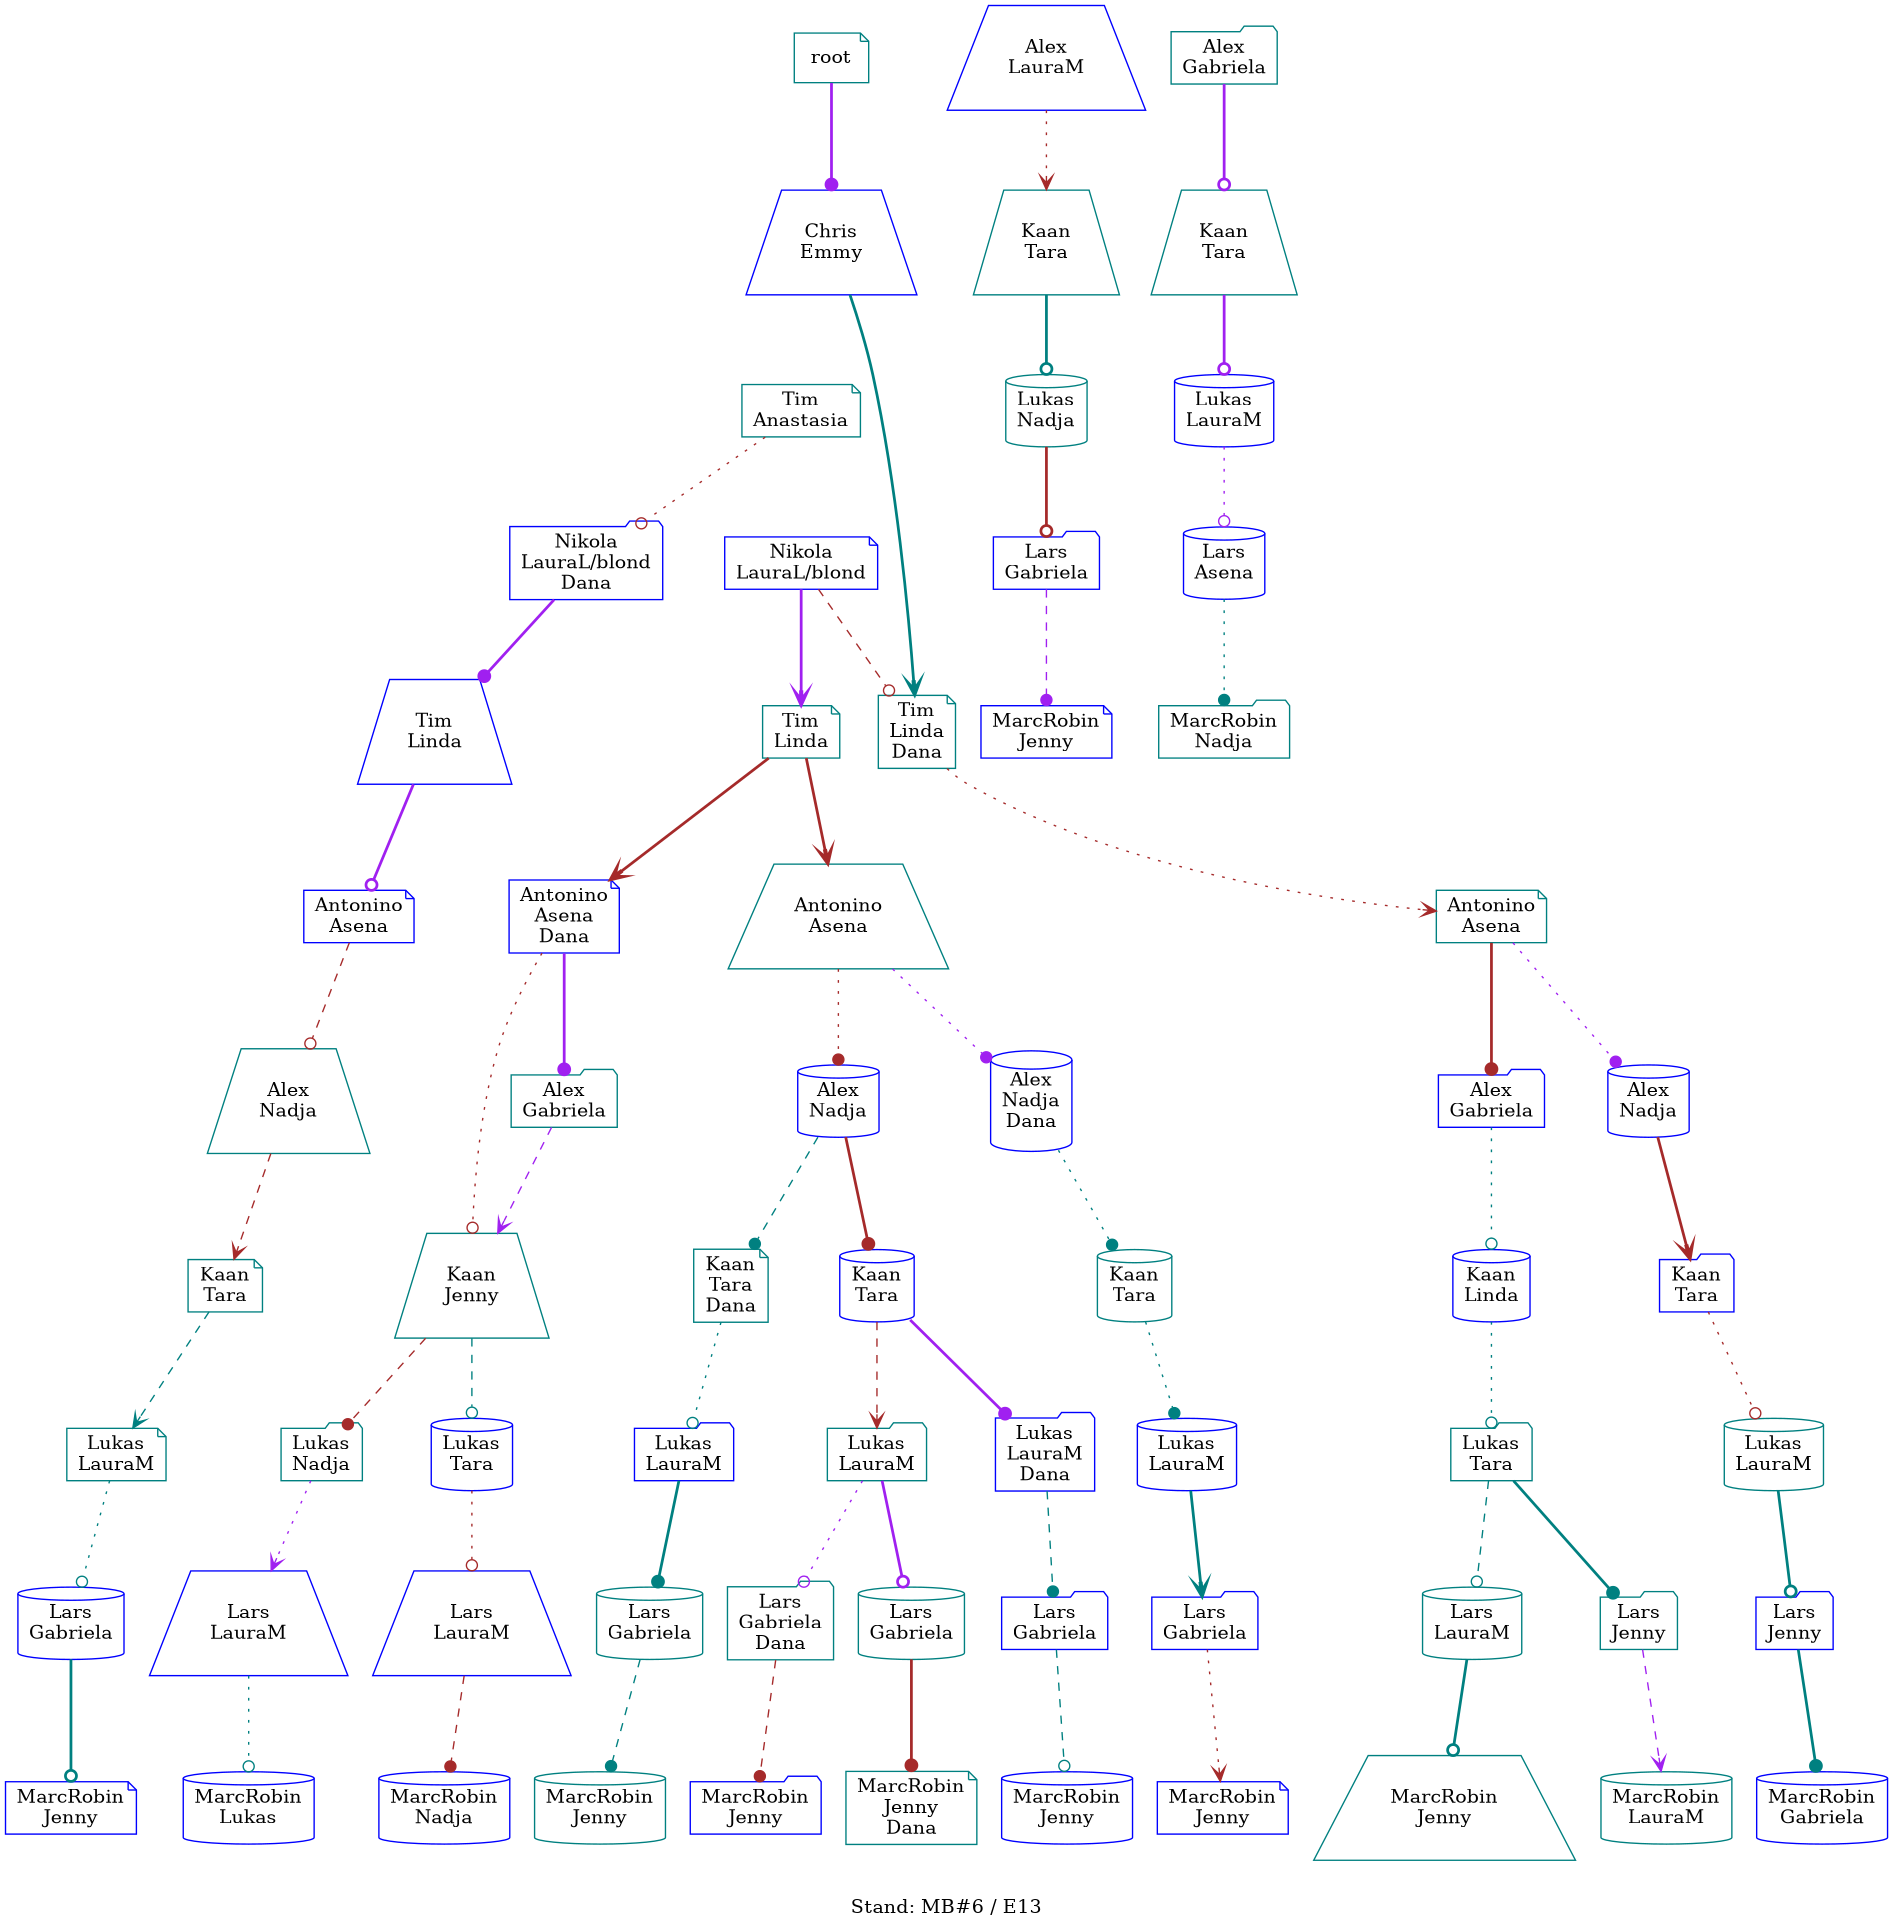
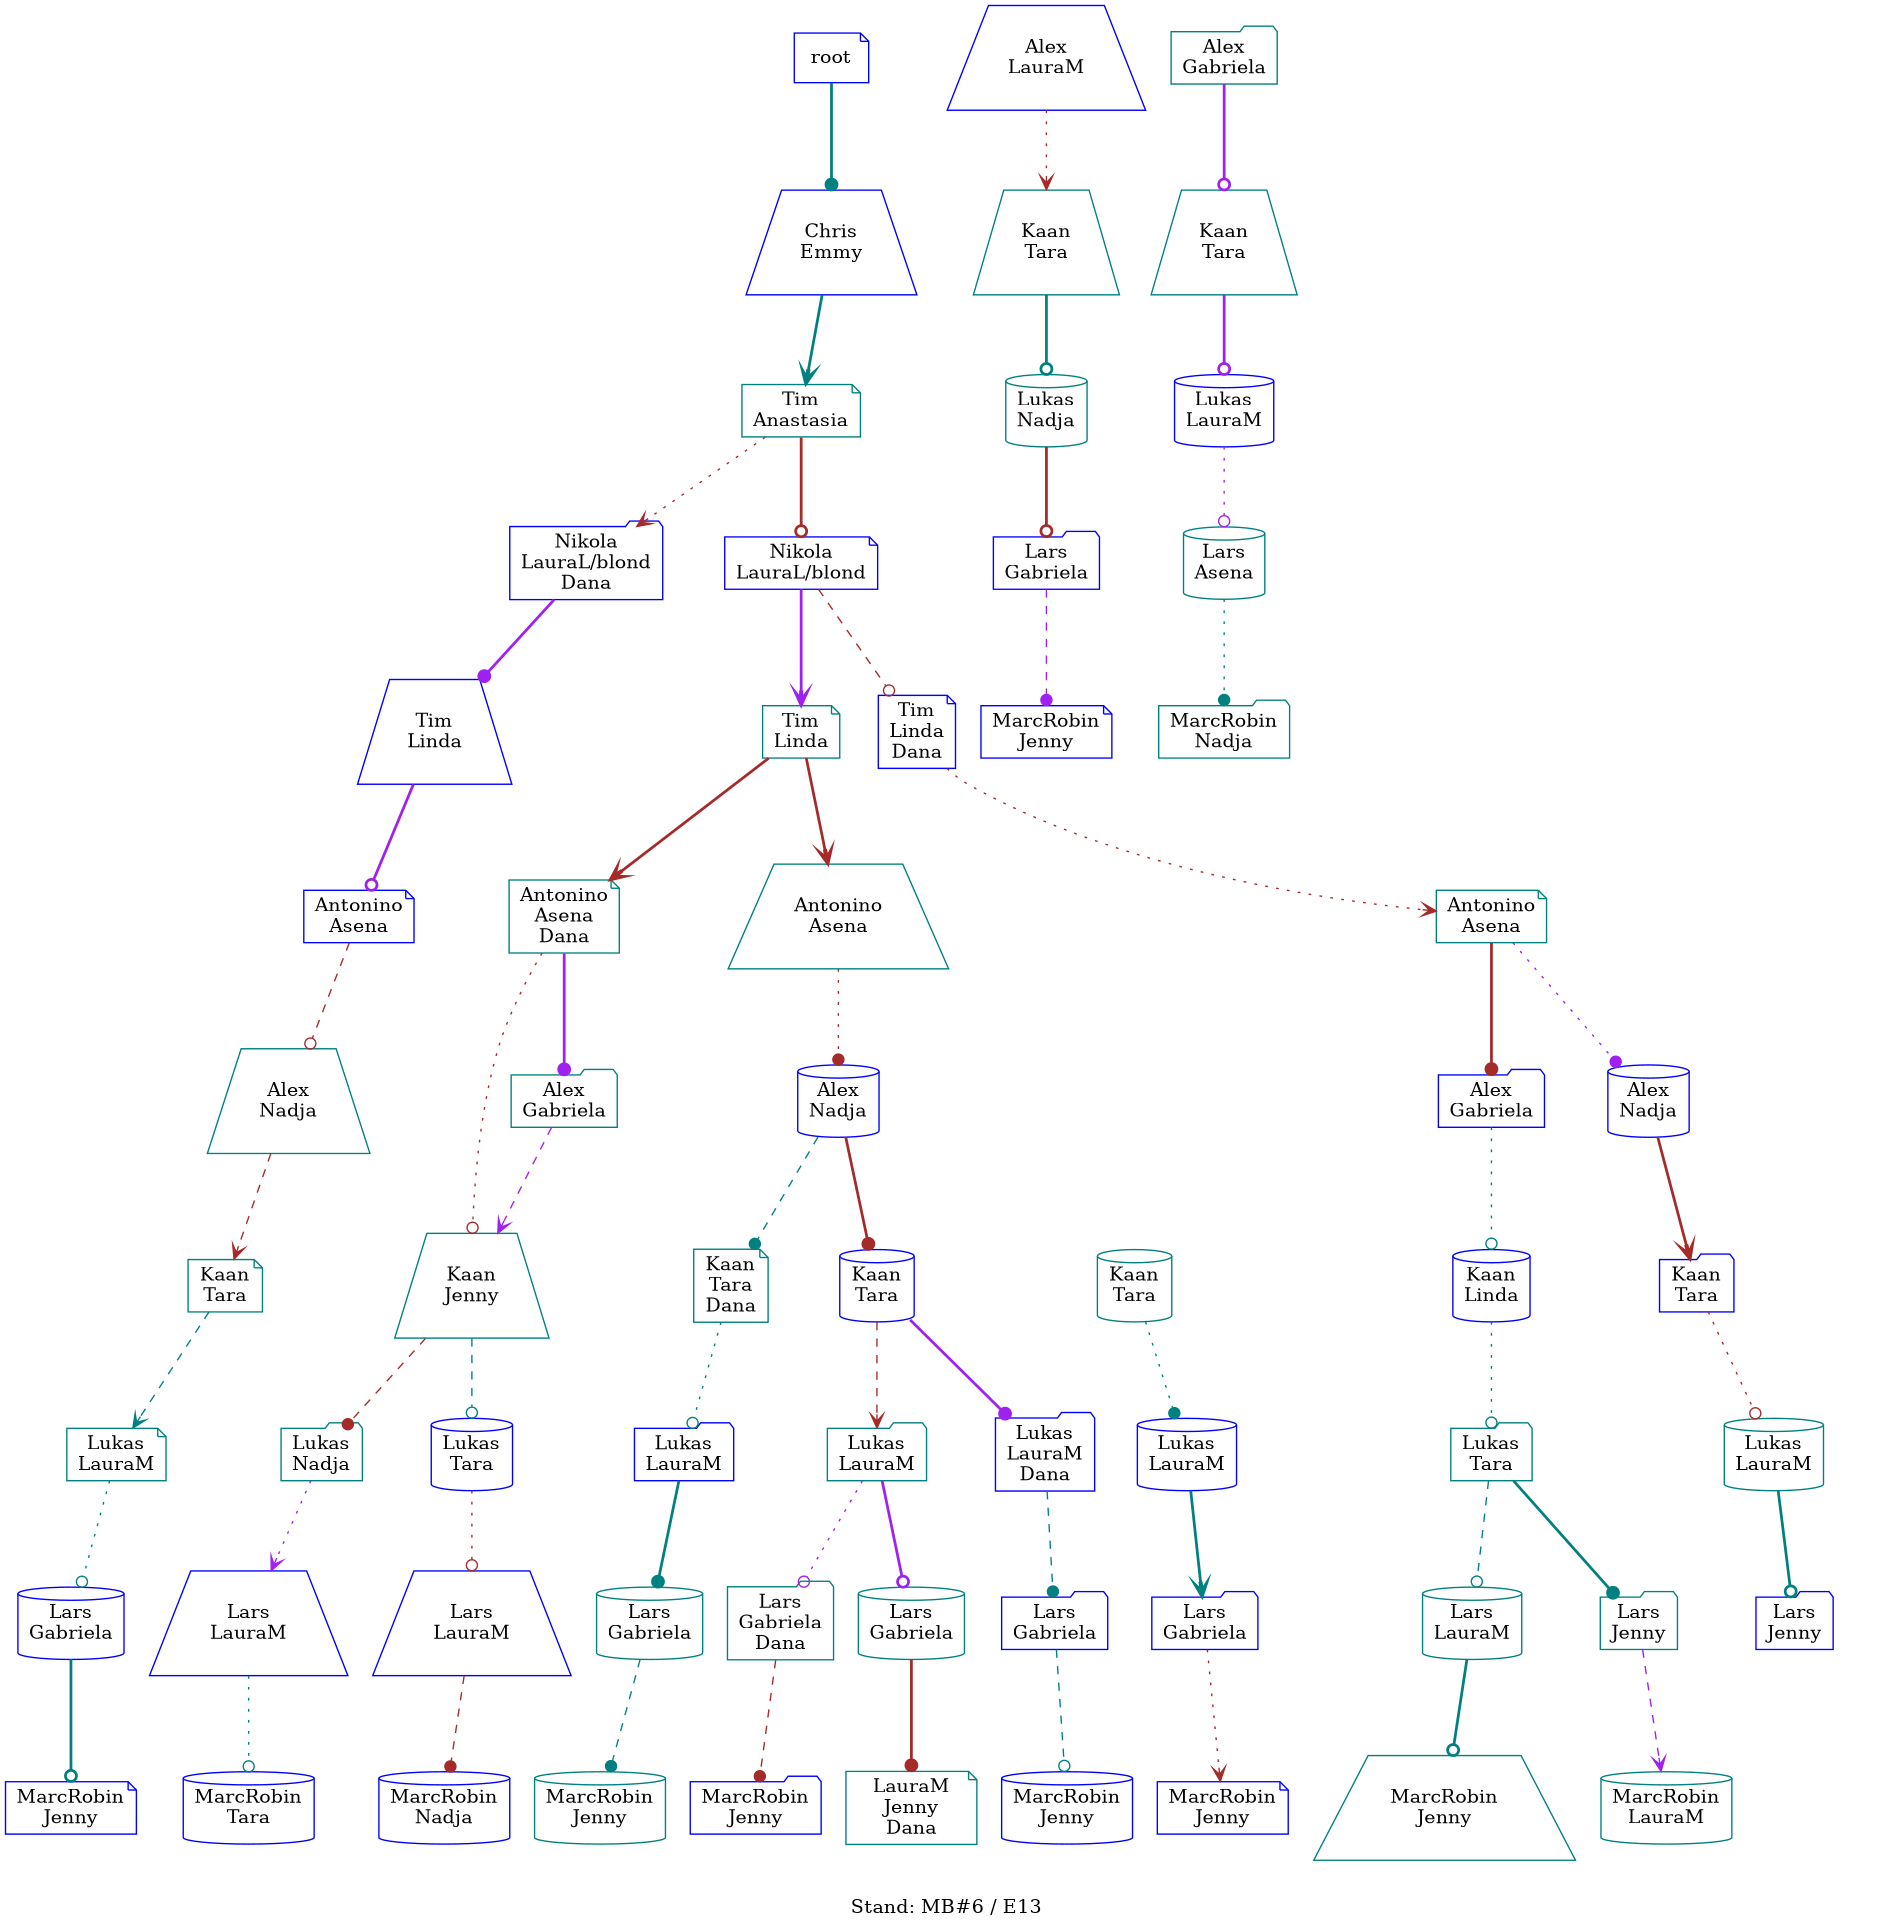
  digraph {
    label="Stand: MB#6 / E13"
    labelloc=b
    ranksep=0.8
    node [color=blue shape=cylinder]
    edge [arrowhead=odot color=teal style=bold]
    n1 [label="Chris\nEmmy" shape=trapezium]
    n2 [color=teal label="Tim\nAnastasia" shape=note]
    n3 [label="Nikola\nLauraL/blond" shape=note]
    n4 [label="Nikola\nLauraL/blond\nDana" shape=folder]
-   root [color=teal shape=note]
+   root [shape=note]
    n6 [color=teal label="Tim\nLinda" shape=note]
-   n7 [color=teal label="Tim\nLinda\nDana" shape=note]
+   n7 [label="Tim\nLinda\nDana" shape=note]
    n8 [label="Tim\nLinda" shape=trapezium]
-   n9 [label="Antonino\nAsena\nDana" shape=note]
+   n9 [color=teal label="Antonino\nAsena\nDana" shape=note]
    n10 [color=teal label="Antonino\nAsena" shape=trapezium]
    n11 [color=teal label="Antonino\nAsena" shape=note]
    n12 [color=teal label="Alex\nGabriela" shape=folder]
    n13 [color=teal label="Kaan\nJenny" shape=trapezium]
-   n14 [label="Alex\nNadja\nDana"]
    n15 [label="Alex\nNadja"]
    n16 [label="Alex\nLauraM" shape=trapezium]
    n17 [color=teal label="Kaan\nTara" shape=trapezium]
    n18 [label="Lukas\nTara"]
    n19 [color=teal label="Lukas\nNadja" shape=folder]
    n20 [label="Lars\nLauraM" shape=trapezium]
    n21 [label="Lars\nLauraM" shape=trapezium]
    n22 [label="MarcRobin\nNadja"]
    n23 [label="Alex\nNadja"]
    n24 [label="Alex\nGabriela" shape=folder]
    n25 [color=teal label="Alex\nGabriela" shape=folder]
    n26 [color=teal label="Kaan\nTara" shape=trapezium]
    n27 [label="Lukas\nLauraM"]
-   n28 [label="Lars\nAsena"]
+   n28 [color=teal label="Lars\nAsena"]
    n29 [color=teal label="MarcRobin\nNadja" shape=folder]
    n30 [label="Kaan\nTara" shape=folder]
    n31 [label="Kaan\nLinda"]
    n32 [color=teal label="Lukas\nLauraM"]
    n33 [label="Lars\nJenny" shape=folder]
-   n34 [label="MarcRobin\nGabriela"]
    n35 [color=teal label="Lukas\nNadja"]
    n36 [label="Lars\nGabriela" shape=folder]
    n37 [label="MarcRobin\nJenny" shape=note]
    n38 [color=teal label="Kaan\nTara"]
    n39 [color=teal label="Kaan\nTara\nDana" shape=note]
    n40 [label="Kaan\nTara"]
    n41 [label="Lukas\nLauraM"]
    n42 [label="Lars\nGabriela" shape=folder]
    n43 [label="MarcRobin\nJenny" shape=note]
    n44 [label="Lukas\nLauraM" shape=folder]
    n45 [color=teal label="Lukas\nLauraM" shape=folder]
    n46 [label="Lukas\nLauraM\nDana" shape=folder]
    n47 [color=teal label="Lars\nGabriela"]
    n48 [color=teal label="MarcRobin\nJenny"]
    n49 [color=teal label="Lars\nGabriela\nDana" shape=folder]
    n50 [color=teal label="Lars\nGabriela"]
    n51 [label="Lars\nGabriela" shape=folder]
    n52 [label="MarcRobin\nJenny" shape=folder]
-   n53 [color=teal label="MarcRobin\nJenny\nDana" shape=note]
+   n53 [color=teal label="LauraM\nJenny\nDana" shape=note]
    n54 [label="MarcRobin\nJenny"]
    n55 [label="Antonino\nAsena" shape=note]
    n56 [color=teal label="Alex\nNadja" shape=trapezium]
    n57 [color=teal label="Kaan\nTara" shape=note]
    n58 [color=teal label="Lukas\nLauraM" shape=note]
    n59 [label="Lars\nGabriela"]
    n60 [label="MarcRobin\nJenny" shape=note]
    n61 [color=teal label="Lukas\nTara" shape=folder]
    n62 [color=teal label="Lars\nLauraM"]
    n63 [color=teal label="Lars\nJenny" shape=folder]
    n64 [color=teal label="MarcRobin\nJenny" shape=trapezium]
    n65 [color=teal label="MarcRobin\nLauraM"]
-   n66 [label="MarcRobin\nLukas"]
-   n1 -> n7 [arrowhead=vee]
-   n2 -> n4 [color=brown style=dotted]
+   n66 [label="MarcRobin\nTara"]
+   n1 -> n2 [arrowhead=vee]
+   n2 -> n3 [color=brown]
+   n2 -> n4 [arrowhead=vee color=brown style=dotted]
    n3 -> n6 [arrowhead=vee color=purple]
    n3 -> n7 [color=brown style=dashed]
    n4 -> n8 [arrowhead=dot color=purple]
-   root -> n1 [arrowhead=dot color=purple]
+   root -> n1 [arrowhead=dot]
    n6 -> n9 [arrowhead=vee color=brown]
    n6 -> n10 [arrowhead=vee color=brown]
    n7 -> n11 [arrowhead=vee color=brown style=dotted]
    n8 -> n55 [color=purple]
    n9 -> n12 [arrowhead=dot color=purple]
    n9 -> n13 [color=brown style=dotted]
-   n10 -> n14 [arrowhead=dot color=purple style=dotted]
    n10 -> n15 [arrowhead=dot color=brown style=dotted]
    n11 -> n23 [arrowhead=dot color=purple style=dotted]
    n11 -> n24 [arrowhead=dot color=brown]
    n12 -> n13 [arrowhead=vee color=purple style=dashed]
    n13 -> n18 [style=dashed]
    n13 -> n19 [arrowhead=dot color=brown style=dashed]
-   n14 -> n38 [arrowhead=dot style=dotted]
    n15 -> n39 [arrowhead=dot style=dashed]
    n15 -> n40 [arrowhead=dot color=brown]
    n16 -> n17 [arrowhead=vee color=brown style=dotted]
    n17 -> n35
    n18 -> n20 [color=brown style=dotted]
    n19 -> n21 [arrowhead=vee color=purple style=dotted]
    n20 -> n22 [arrowhead=dot color=brown style=dashed]
    n21 -> n66 [style=dotted]
    n23 -> n30 [arrowhead=vee color=brown]
    n24 -> n31 [style=dotted]
    n25 -> n26 [color=purple]
    n26 -> n27 [color=purple]
    n27 -> n28 [color=purple style=dotted]
    n28 -> n29 [arrowhead=dot style=dotted]
    n30 -> n32 [color=brown style=dotted]
    n31 -> n61 [style=dotted]
    n32 -> n33
-   n33 -> n34 [arrowhead=dot]
    n35 -> n36 [color=brown]
    n36 -> n37 [arrowhead=dot color=purple style=dashed]
    n38 -> n41 [arrowhead=dot style=dotted]
    n39 -> n44 [style=dotted]
    n40 -> n45 [arrowhead=vee color=brown style=dashed]
    n40 -> n46 [arrowhead=dot color=purple]
    n41 -> n42 [arrowhead=vee]
    n42 -> n43 [arrowhead=vee color=brown style=dotted]
    n44 -> n47 [arrowhead=dot]
    n45 -> n49 [color=purple style=dotted]
    n45 -> n50 [color=purple]
    n46 -> n51 [arrowhead=dot style=dashed]
    n47 -> n48 [arrowhead=dot style=dashed]
    n49 -> n52 [arrowhead=dot color=brown style=dashed]
    n50 -> n53 [arrowhead=dot color=brown]
    n51 -> n54 [style=dashed]
    n55 -> n56 [color=brown style=dashed]
    n56 -> n57 [arrowhead=vee color=brown style=dashed]
    n57 -> n58 [arrowhead=vee style=dashed]
    n58 -> n59 [style=dotted]
    n59 -> n60
    n61 -> n62 [style=dashed]
    n61 -> n63 [arrowhead=dot]
    n62 -> n64
    n63 -> n65 [arrowhead=vee color=purple style=dashed]
  }
